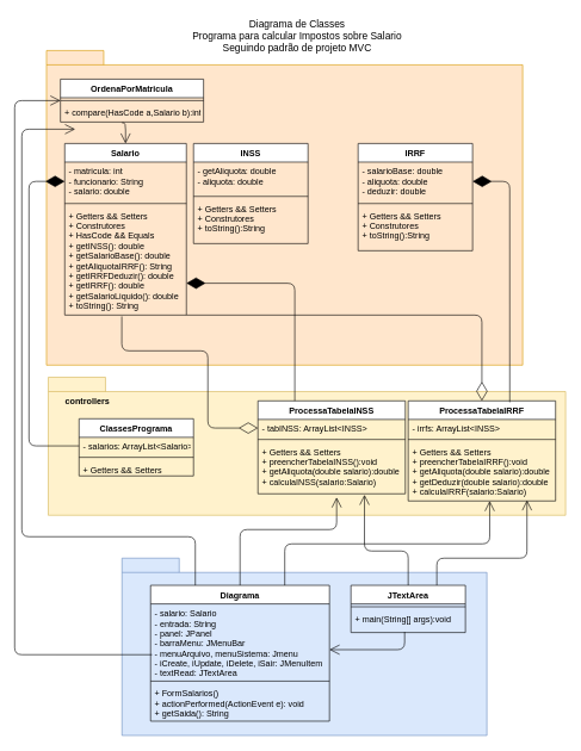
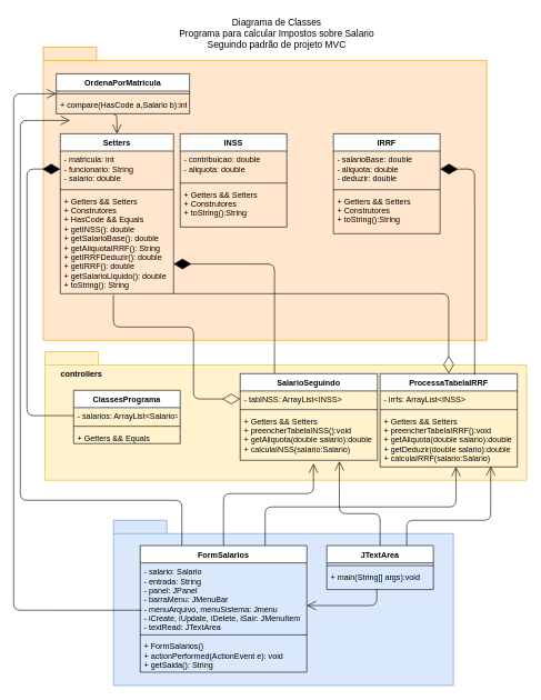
  <mxCell id="0" />
  <mxCell id="1" parent="0" />
  <mxCell id="2" value="" style="shape=folder;fontStyle=1;spacingTop=10;tabWidth=80;tabHeight=20;tabPosition=left;html=1;fillColor=#fff2cc;strokeColor=#d6b656;" parent="1" vertex="1"><mxGeometry x="67" y="527" width="723" height="193" as="geometry" /></mxCell>
  <mxCell id="3" value="controllers" style="text;align=center;fontStyle=1;verticalAlign=middle;spacingLeft=3;spacingRight=3;strokeColor=none;rotatable=0;points=[[0,0.5],[1,0.5]];portConstraint=eastwest;" parent="1" vertex="1"><mxGeometry x="82" y="547" width="80" height="26" as="geometry" /></mxCell>
  <mxCell id="4" value="" style="shape=folder;fontStyle=1;spacingTop=10;tabWidth=80;tabHeight=20;tabPosition=left;html=1;fillColor=#ffe6cc;strokeColor=#d79b00;" parent="1" vertex="1"><mxGeometry x="64.5" y="70" width="665.5" height="440" as="geometry" /></mxCell>
  <mxCell id="5" value="Diagrama de Classes&lt;br style=&quot;font-size: 14px;&quot;&gt;Programa para calcular Impostos sobre Salario&lt;br style=&quot;font-size: 14px;&quot;&gt;Seguindo padrão de projeto MVC" style="text;html=1;strokeColor=none;fillColor=none;align=center;verticalAlign=middle;whiteSpace=wrap;rounded=0;fontSize=14;" parent="1" vertex="1"><mxGeometry x="240" y="20" width="350" height="60" as="geometry" /></mxCell>
- <mxCell id="6" value="Salario" style="swimlane;fontStyle=1;align=center;verticalAlign=top;childLayout=stackLayout;horizontal=1;startSize=26;horizontalStack=0;resizeParent=1;resizeParentMax=0;resizeLast=0;collapsible=1;marginBottom=0;" parent="1" vertex="1"><mxGeometry x="90" y="200" width="170" height="240" as="geometry" /></mxCell>
+ <mxCell id="6" value="Setters" style="swimlane;fontStyle=1;align=center;verticalAlign=top;childLayout=stackLayout;horizontal=1;startSize=26;horizontalStack=0;resizeParent=1;resizeParentMax=0;resizeLast=0;collapsible=1;marginBottom=0;" parent="1" vertex="1"><mxGeometry x="90" y="200" width="170" height="240" as="geometry" /></mxCell>
  <mxCell id="7" value="- matricula: int&#10;- funcionario: String&#10;- salario: double" style="text;align=left;verticalAlign=top;spacingLeft=4;spacingRight=4;overflow=hidden;rotatable=0;points=[[0,0.5],[1,0.5]];portConstraint=eastwest;" parent="6" vertex="1"><mxGeometry y="26" width="170" height="54" as="geometry" /></mxCell>
  <mxCell id="8" value="" style="line;strokeWidth=1;fillColor=none;align=left;verticalAlign=middle;spacingTop=-1;spacingLeft=3;spacingRight=3;rotatable=0;labelPosition=right;points=[];portConstraint=eastwest;" parent="6" vertex="1"><mxGeometry y="80" width="170" height="8" as="geometry" /></mxCell>
  <mxCell id="9" value="+ Getters &amp;&amp; Setters&#10;+ Construtores&#10;+ HasCode &amp;&amp; Equals&#10;+ getINSS(): double&#10;+ getSalarioBase(): double&#10;+ getAliquotaIRRF(): String&#10;+ getIRRFDeduzir(): double&#10;+ getIRRF(): double&#10;+ getSalarioLiquido(): double&#10;+ toString(): String" style="text;strokeColor=none;fillColor=none;align=left;verticalAlign=top;spacingLeft=4;spacingRight=4;overflow=hidden;rotatable=0;points=[[0,0.5],[1,0.5]];portConstraint=eastwest;" parent="6" vertex="1"><mxGeometry y="88" width="170" height="152" as="geometry" /></mxCell>
  <mxCell id="10" value="INSS" style="swimlane;fontStyle=1;align=center;verticalAlign=top;childLayout=stackLayout;horizontal=1;startSize=26;horizontalStack=0;resizeParent=1;resizeParentMax=0;resizeLast=0;collapsible=1;marginBottom=0;" parent="1" vertex="1"><mxGeometry x="270" y="200" width="160" height="140" as="geometry" /></mxCell>
- <mxCell id="11" value="- getAliquota: double&#10;- aliquota: double" style="text;strokeColor=none;fillColor=none;align=left;verticalAlign=top;spacingLeft=4;spacingRight=4;overflow=hidden;rotatable=0;points=[[0,0.5],[1,0.5]];portConstraint=eastwest;" parent="10" vertex="1"><mxGeometry y="26" width="160" height="44" as="geometry" /></mxCell>
+ <mxCell id="11" value="- contribuicao: double&#10;- aliquota: double" style="text;strokeColor=none;fillColor=none;align=left;verticalAlign=top;spacingLeft=4;spacingRight=4;overflow=hidden;rotatable=0;points=[[0,0.5],[1,0.5]];portConstraint=eastwest;" parent="10" vertex="1"><mxGeometry y="26" width="160" height="44" as="geometry" /></mxCell>
  <mxCell id="12" value="" style="line;strokeWidth=1;fillColor=none;align=left;verticalAlign=middle;spacingTop=-1;spacingLeft=3;spacingRight=3;rotatable=0;labelPosition=right;points=[];portConstraint=eastwest;" parent="10" vertex="1"><mxGeometry y="70" width="160" height="8" as="geometry" /></mxCell>
  <mxCell id="13" value="+ Getters &amp;&amp; Setters&#10;+ Construtores&#10;+ toString():String" style="text;strokeColor=none;fillColor=none;align=left;verticalAlign=top;spacingLeft=4;spacingRight=4;overflow=hidden;rotatable=0;points=[[0,0.5],[1,0.5]];portConstraint=eastwest;" parent="10" vertex="1"><mxGeometry y="78" width="160" height="62" as="geometry" /></mxCell>
  <mxCell id="14" value="" style="shape=folder;fontStyle=1;spacingTop=10;tabWidth=80;tabHeight=20;tabPosition=left;html=1;fillColor=#dae8fc;strokeColor=#6c8ebf;" parent="1" vertex="1"><mxGeometry x="170" y="780" width="510" height="248" as="geometry" /></mxCell>
  <mxCell id="15" value="ClassesPrograma" style="swimlane;fontStyle=1;align=center;verticalAlign=top;childLayout=stackLayout;horizontal=1;startSize=26;horizontalStack=0;resizeParent=1;resizeParentMax=0;resizeLast=0;collapsible=1;marginBottom=0;" parent="1" vertex="1"><mxGeometry x="110" y="585" width="160" height="80" as="geometry" /></mxCell>
  <mxCell id="16" value="- salarios: ArrayList&lt;Salario&gt;" style="text;strokeColor=none;fillColor=none;align=left;verticalAlign=top;spacingLeft=4;spacingRight=4;overflow=hidden;rotatable=0;points=[[0,0.5],[1,0.5]];portConstraint=eastwest;" parent="15" vertex="1"><mxGeometry y="26" width="160" height="24" as="geometry" /></mxCell>
  <mxCell id="17" value="" style="line;strokeWidth=1;fillColor=none;align=left;verticalAlign=middle;spacingTop=-1;spacingLeft=3;spacingRight=3;rotatable=0;labelPosition=right;points=[];portConstraint=eastwest;" parent="15" vertex="1"><mxGeometry y="50" width="160" height="8" as="geometry" /></mxCell>
- <mxCell id="18" value="+ Getters &amp;&amp; Setters" style="text;strokeColor=none;fillColor=none;align=left;verticalAlign=top;spacingLeft=4;spacingRight=4;overflow=hidden;rotatable=0;points=[[0,0.5],[1,0.5]];portConstraint=eastwest;" parent="15" vertex="1"><mxGeometry y="58" width="160" height="22" as="geometry" /></mxCell>
- <mxCell id="19" value="ProcessaTabelaINSS" style="swimlane;fontStyle=1;align=center;verticalAlign=top;childLayout=stackLayout;horizontal=1;startSize=26;horizontalStack=0;resizeParent=1;resizeParentMax=0;resizeLast=0;collapsible=1;marginBottom=0;" parent="1" vertex="1"><mxGeometry x="360" y="560" width="206" height="130" as="geometry" /></mxCell>
+ <mxCell id="18" value="+ Getters &amp;&amp; Equals" style="text;strokeColor=none;fillColor=none;align=left;verticalAlign=top;spacingLeft=4;spacingRight=4;overflow=hidden;rotatable=0;points=[[0,0.5],[1,0.5]];portConstraint=eastwest;" parent="15" vertex="1"><mxGeometry y="58" width="160" height="22" as="geometry" /></mxCell>
+ <mxCell id="19" value="SalarioSeguindo" style="swimlane;fontStyle=1;align=center;verticalAlign=top;childLayout=stackLayout;horizontal=1;startSize=26;horizontalStack=0;resizeParent=1;resizeParentMax=0;resizeLast=0;collapsible=1;marginBottom=0;" parent="1" vertex="1"><mxGeometry x="360" y="560" width="206" height="130" as="geometry" /></mxCell>
  <mxCell id="20" value="- tabINSS: ArrayList&lt;INSS&gt;" style="text;strokeColor=none;fillColor=none;align=left;verticalAlign=top;spacingLeft=4;spacingRight=4;overflow=hidden;rotatable=0;points=[[0,0.5],[1,0.5]];portConstraint=eastwest;" parent="19" vertex="1"><mxGeometry y="26" width="206" height="24" as="geometry" /></mxCell>
  <mxCell id="21" value="" style="line;strokeWidth=1;fillColor=none;align=left;verticalAlign=middle;spacingTop=-1;spacingLeft=3;spacingRight=3;rotatable=0;labelPosition=right;points=[];portConstraint=eastwest;" parent="19" vertex="1"><mxGeometry y="50" width="206" height="8" as="geometry" /></mxCell>
  <mxCell id="22" value="+ Getters &amp;&amp; Setters&#10;+ preencherTabelaINSS():void&#10;+ getAliquota(double salario):double&#10;+ calculaINSS(salario:Salario)" style="text;strokeColor=none;fillColor=none;align=left;verticalAlign=top;spacingLeft=4;spacingRight=4;overflow=hidden;rotatable=0;points=[[0,0.5],[1,0.5]];portConstraint=eastwest;" parent="19" vertex="1"><mxGeometry y="58" width="206" height="72" as="geometry" /></mxCell>
  <mxCell id="23" value="" style="endArrow=diamondThin;endFill=1;endSize=24;html=1;exitX=0.25;exitY=0;exitDx=0;exitDy=0;edgeStyle=orthogonalEdgeStyle;entryX=1;entryY=0.707;entryDx=0;entryDy=0;entryPerimeter=0;" parent="1" source="19" target="9" edge="1"><mxGeometry width="160" relative="1" as="geometry"><mxPoint x="524.5" y="443" as="sourcePoint" /><mxPoint x="484.5" y="211" as="targetPoint" /></mxGeometry></mxCell>
  <mxCell id="24" value="" style="endArrow=diamondThin;endFill=0;endSize=24;html=1;exitX=0.469;exitY=1.012;exitDx=0;exitDy=0;exitPerimeter=0;entryX=0;entryY=0.5;entryDx=0;entryDy=0;edgeStyle=orthogonalEdgeStyle;" parent="1" source="9" target="20" edge="1"><mxGeometry width="160" relative="1" as="geometry"><mxPoint x="200.5" y="360" as="sourcePoint" /><mxPoint x="360.5" y="360" as="targetPoint" /><Array as="points"><mxPoint x="170" y="490" /><mxPoint x="290" y="490" /><mxPoint x="290" y="598" /></Array></mxGeometry></mxCell>
  <mxCell id="25" value="" style="endArrow=diamondThin;endFill=1;endSize=24;html=1;exitX=0;exitY=0.5;exitDx=0;exitDy=0;edgeStyle=orthogonalEdgeStyle;entryX=0;entryY=0.5;entryDx=0;entryDy=0;" parent="1" source="16" target="7" edge="1"><mxGeometry width="160" relative="1" as="geometry"><mxPoint x="478" y="443" as="sourcePoint" /><mxPoint x="264.5" y="308.974" as="targetPoint" /><Array as="points"><mxPoint x="40" y="623" /><mxPoint x="40" y="253" /></Array></mxGeometry></mxCell>
- <mxCell id="26" value="Diagrama" style="swimlane;fontStyle=1;align=center;verticalAlign=top;childLayout=stackLayout;horizontal=1;startSize=26;horizontalStack=0;resizeParent=1;resizeParentMax=0;resizeLast=0;collapsible=1;marginBottom=0;" parent="1" vertex="1"><mxGeometry x="210" y="818" width="250" height="190" as="geometry" /></mxCell>
+ <mxCell id="26" value="FormSalarios" style="swimlane;fontStyle=1;align=center;verticalAlign=top;childLayout=stackLayout;horizontal=1;startSize=26;horizontalStack=0;resizeParent=1;resizeParentMax=0;resizeLast=0;collapsible=1;marginBottom=0;" parent="1" vertex="1"><mxGeometry x="210" y="818" width="250" height="190" as="geometry" /></mxCell>
  <mxCell id="27" value="- salario: Salario&#10;- entrada: String&#10;- panel: JPanel&#10;- barraMenu: JMenuBar&#10;- menuArquivo, menuSistema: Jmenu&#10;- iCreate, iUpdate, iDelete, iSair: JMenuItem&#10;- textRead: JTextArea" style="text;strokeColor=none;fillColor=none;align=left;verticalAlign=top;spacingLeft=4;spacingRight=4;overflow=hidden;rotatable=0;points=[[0,0.5],[1,0.5]];portConstraint=eastwest;" parent="26" vertex="1"><mxGeometry y="26" width="250" height="104" as="geometry" /></mxCell>
  <mxCell id="28" value="" style="line;strokeWidth=1;fillColor=none;align=left;verticalAlign=middle;spacingTop=-1;spacingLeft=3;spacingRight=3;rotatable=0;labelPosition=right;points=[];portConstraint=eastwest;" parent="26" vertex="1"><mxGeometry y="130" width="250" height="8" as="geometry" /></mxCell>
  <mxCell id="29" value="+ FormSalarios()&#10;+ actionPerformed(ActionEvent e): void&#10;+ getSaida(): String" style="text;strokeColor=none;fillColor=none;align=left;verticalAlign=top;spacingLeft=4;spacingRight=4;overflow=hidden;rotatable=0;points=[[0,0.5],[1,0.5]];portConstraint=eastwest;" parent="26" vertex="1"><mxGeometry y="138" width="250" height="52" as="geometry" /></mxCell>
  <mxCell id="30" value="" style="endArrow=open;endFill=1;endSize=12;html=1;exitX=0.5;exitY=0;exitDx=0;exitDy=0;edgeStyle=orthogonalEdgeStyle;entryX=0.723;entryY=1.019;entryDx=0;entryDy=0;entryPerimeter=0;" parent="1" source="36" target="22" edge="1"><mxGeometry width="160" relative="1" as="geometry"><mxPoint x="250" y="808" as="sourcePoint" /><mxPoint x="194.08" y="675.99" as="targetPoint" /><Array as="points"><mxPoint x="570" y="770" /><mxPoint x="509" y="770" /></Array></mxGeometry></mxCell>
  <mxCell id="31" value="" style="endArrow=open;endFill=1;endSize=12;html=1;edgeStyle=orthogonalEdgeStyle;exitX=0.008;exitY=0.683;exitDx=0;exitDy=0;exitPerimeter=0;entryX=0;entryY=0.5;entryDx=0;entryDy=0;" parent="1" source="27" target="32" edge="1"><mxGeometry width="160" relative="1" as="geometry"><mxPoint x="70" y="740" as="sourcePoint" /><mxPoint x="194.08" y="540.99" as="targetPoint" /><Array as="points"><mxPoint x="20" y="915" /><mxPoint x="20" y="140" /></Array></mxGeometry></mxCell>
  <mxCell id="32" value="OrdenaPorMatricula" style="swimlane;fontStyle=1;align=center;verticalAlign=top;childLayout=stackLayout;horizontal=1;startSize=26;horizontalStack=0;resizeParent=1;resizeParentMax=0;resizeLast=0;collapsible=1;marginBottom=0;" parent="1" vertex="1"><mxGeometry x="84" y="110" width="200" height="60" as="geometry" /></mxCell>
  <mxCell id="33" value="" style="line;strokeWidth=1;fillColor=none;align=left;verticalAlign=middle;spacingTop=-1;spacingLeft=3;spacingRight=3;rotatable=0;labelPosition=right;points=[];portConstraint=eastwest;" parent="32" vertex="1"><mxGeometry y="26" width="200" height="8" as="geometry" /></mxCell>
  <mxCell id="34" value="+ compare(HasCode a,Salario b):int" style="text;strokeColor=none;fillColor=none;align=left;verticalAlign=top;spacingLeft=4;spacingRight=4;overflow=hidden;rotatable=0;points=[[0,0.5],[1,0.5]];portConstraint=eastwest;" parent="32" vertex="1"><mxGeometry y="34" width="200" height="26" as="geometry" /></mxCell>
  <mxCell id="35" value="" style="endArrow=open;endFill=1;endSize=12;html=1;edgeStyle=orthogonalEdgeStyle;entryX=0.5;entryY=0;entryDx=0;entryDy=0;" parent="1" target="6" edge="1"><mxGeometry width="160" relative="1" as="geometry"><mxPoint x="170" y="171" as="sourcePoint" /><mxPoint x="525" y="573" as="targetPoint" /><Array as="points"><mxPoint x="170" y="171" /></Array></mxGeometry></mxCell>
  <mxCell id="36" value="JTextArea" style="swimlane;fontStyle=1;align=center;verticalAlign=top;childLayout=stackLayout;horizontal=1;startSize=26;horizontalStack=0;resizeParent=1;resizeParentMax=0;resizeLast=0;collapsible=1;marginBottom=0;" parent="1" vertex="1"><mxGeometry x="490" y="818" width="160" height="66" as="geometry" /></mxCell>
  <mxCell id="37" value="" style="line;strokeWidth=1;fillColor=none;align=left;verticalAlign=middle;spacingTop=-1;spacingLeft=3;spacingRight=3;rotatable=0;labelPosition=right;points=[];portConstraint=eastwest;" parent="36" vertex="1"><mxGeometry y="26" width="160" height="8" as="geometry" /></mxCell>
  <mxCell id="38" value="+ main(String[] args):void" style="text;strokeColor=none;fillColor=none;align=left;verticalAlign=top;spacingLeft=4;spacingRight=4;overflow=hidden;rotatable=0;points=[[0,0.5],[1,0.5]];portConstraint=eastwest;" parent="36" vertex="1"><mxGeometry y="34" width="160" height="32" as="geometry" /></mxCell>
  <mxCell id="39" value="" style="endArrow=open;endFill=1;endSize=12;html=1;exitX=0.469;exitY=0.969;exitDx=0;exitDy=0;edgeStyle=orthogonalEdgeStyle;exitPerimeter=0;" parent="1" source="38" edge="1"><mxGeometry width="160" relative="1" as="geometry"><mxPoint x="524.5" y="828" as="sourcePoint" /><mxPoint x="460" y="908" as="targetPoint" /><Array as="points"><mxPoint x="565" y="908" /><mxPoint x="460" y="908" /></Array></mxGeometry></mxCell>
  <mxCell id="40" value="" style="endArrow=open;endFill=1;endSize=12;html=1;edgeStyle=orthogonalEdgeStyle;exitX=0.5;exitY=0;exitDx=0;exitDy=0;" parent="1" source="26" edge="1"><mxGeometry width="160" relative="1" as="geometry"><mxPoint x="220" y="848" as="sourcePoint" /><mxPoint x="470" y="695" as="targetPoint" /><Array as="points"><mxPoint x="335" y="740" /><mxPoint x="470" y="740" /></Array></mxGeometry></mxCell>
  <mxCell id="41" value="" style="endArrow=open;endFill=1;endSize=12;html=1;edgeStyle=orthogonalEdgeStyle;exitX=0.25;exitY=0;exitDx=0;exitDy=0;" parent="1" source="26" edge="1"><mxGeometry width="160" relative="1" as="geometry"><mxPoint x="120" y="840" as="sourcePoint" /><mxPoint x="104.5" y="180" as="targetPoint" /><Array as="points"><mxPoint x="273" y="750" /><mxPoint x="30" y="750" /><mxPoint x="30" y="180" /></Array></mxGeometry></mxCell>
  <mxCell id="42" value="IRRF" style="swimlane;fontStyle=1;align=center;verticalAlign=top;childLayout=stackLayout;horizontal=1;startSize=26;horizontalStack=0;resizeParent=1;resizeParentMax=0;resizeLast=0;collapsible=1;marginBottom=0;" vertex="1" parent="1"><mxGeometry x="500" y="200" width="160" height="150" as="geometry" /></mxCell>
  <mxCell id="43" value="- salarioBase: double&#10;- aliquota: double&#10;- deduzir: double" style="text;strokeColor=none;fillColor=none;align=left;verticalAlign=top;spacingLeft=4;spacingRight=4;overflow=hidden;rotatable=0;points=[[0,0.5],[1,0.5]];portConstraint=eastwest;" vertex="1" parent="42"><mxGeometry y="26" width="160" height="54" as="geometry" /></mxCell>
  <mxCell id="44" value="" style="line;strokeWidth=1;fillColor=none;align=left;verticalAlign=middle;spacingTop=-1;spacingLeft=3;spacingRight=3;rotatable=0;labelPosition=right;points=[];portConstraint=eastwest;" vertex="1" parent="42"><mxGeometry y="80" width="160" height="8" as="geometry" /></mxCell>
  <mxCell id="45" value="+ Getters &amp;&amp; Setters&#10;+ Construtores&#10;+ toString():String" style="text;strokeColor=none;fillColor=none;align=left;verticalAlign=top;spacingLeft=4;spacingRight=4;overflow=hidden;rotatable=0;points=[[0,0.5],[1,0.5]];portConstraint=eastwest;" vertex="1" parent="42"><mxGeometry y="88" width="160" height="62" as="geometry" /></mxCell>
  <mxCell id="46" value="ProcessaTabelaIRRF" style="swimlane;fontStyle=1;align=center;verticalAlign=top;childLayout=stackLayout;horizontal=1;startSize=26;horizontalStack=0;resizeParent=1;resizeParentMax=0;resizeLast=0;collapsible=1;marginBottom=0;" vertex="1" parent="1"><mxGeometry x="570" y="560" width="206" height="140" as="geometry" /></mxCell>
  <mxCell id="47" value="- irrfs: ArrayList&lt;INSS&gt;&#10;" style="text;strokeColor=none;fillColor=none;align=left;verticalAlign=top;spacingLeft=4;spacingRight=4;overflow=hidden;rotatable=0;points=[[0,0.5],[1,0.5]];portConstraint=eastwest;" vertex="1" parent="46"><mxGeometry y="26" width="206" height="24" as="geometry" /></mxCell>
  <mxCell id="48" value="" style="line;strokeWidth=1;fillColor=none;align=left;verticalAlign=middle;spacingTop=-1;spacingLeft=3;spacingRight=3;rotatable=0;labelPosition=right;points=[];portConstraint=eastwest;" vertex="1" parent="46"><mxGeometry y="50" width="206" height="8" as="geometry" /></mxCell>
  <mxCell id="49" value="+ Getters &amp;&amp; Setters&#10;+ preencherTabelaIRRF():void&#10;+ getAliquota(double salario):double&#10;+ getDeduzir(double salario):double&#10;+ calculaIRRF(salario:Salario)" style="text;strokeColor=none;fillColor=none;align=left;verticalAlign=top;spacingLeft=4;spacingRight=4;overflow=hidden;rotatable=0;points=[[0,0.5],[1,0.5]];portConstraint=eastwest;" vertex="1" parent="46"><mxGeometry y="58" width="206" height="82" as="geometry" /></mxCell>
  <mxCell id="50" value="" style="endArrow=diamondThin;endFill=0;endSize=24;html=1;entryX=0.5;entryY=0;entryDx=0;entryDy=0;edgeStyle=orthogonalEdgeStyle;" edge="1" parent="1" source="9" target="46"><mxGeometry width="160" relative="1" as="geometry"><mxPoint x="175.04" y="401.224" as="sourcePoint" /><mxPoint x="370" y="608" as="targetPoint" /><Array as="points"><mxPoint x="175" y="440" /><mxPoint x="673" y="440" /></Array></mxGeometry></mxCell>
  <mxCell id="51" value="" style="endArrow=diamondThin;endFill=1;endSize=24;html=1;exitX=0.689;exitY=0.014;exitDx=0;exitDy=0;entryX=1;entryY=0.5;entryDx=0;entryDy=0;edgeStyle=orthogonalEdgeStyle;exitPerimeter=0;" edge="1" parent="1" source="46" target="43"><mxGeometry width="160" relative="1" as="geometry"><mxPoint x="473" y="570" as="sourcePoint" /><mxPoint x="440" y="258" as="targetPoint" /></mxGeometry></mxCell>
  <mxCell id="52" value="" style="endArrow=open;endFill=1;endSize=12;html=1;edgeStyle=orthogonalEdgeStyle;exitX=0.75;exitY=0;exitDx=0;exitDy=0;entryX=0.553;entryY=1;entryDx=0;entryDy=0;entryPerimeter=0;" edge="1" parent="1" source="26" target="49"><mxGeometry width="160" relative="1" as="geometry"><mxPoint x="345" y="958" as="sourcePoint" /><mxPoint x="480" y="705" as="targetPoint" /><Array as="points"><mxPoint x="398" y="760" /><mxPoint x="684" y="760" /></Array></mxGeometry></mxCell>
  <mxCell id="53" value="" style="endArrow=open;endFill=1;endSize=12;html=1;exitX=0.75;exitY=0;exitDx=0;exitDy=0;edgeStyle=orthogonalEdgeStyle;entryX=0.806;entryY=0.988;entryDx=0;entryDy=0;entryPerimeter=0;" edge="1" parent="1" source="36" target="49"><mxGeometry width="160" relative="1" as="geometry"><mxPoint x="580" y="828" as="sourcePoint" /><mxPoint x="518.938" y="701.368" as="targetPoint" /><Array as="points"><mxPoint x="610" y="780" /><mxPoint x="736" y="780" /></Array></mxGeometry></mxCell>
